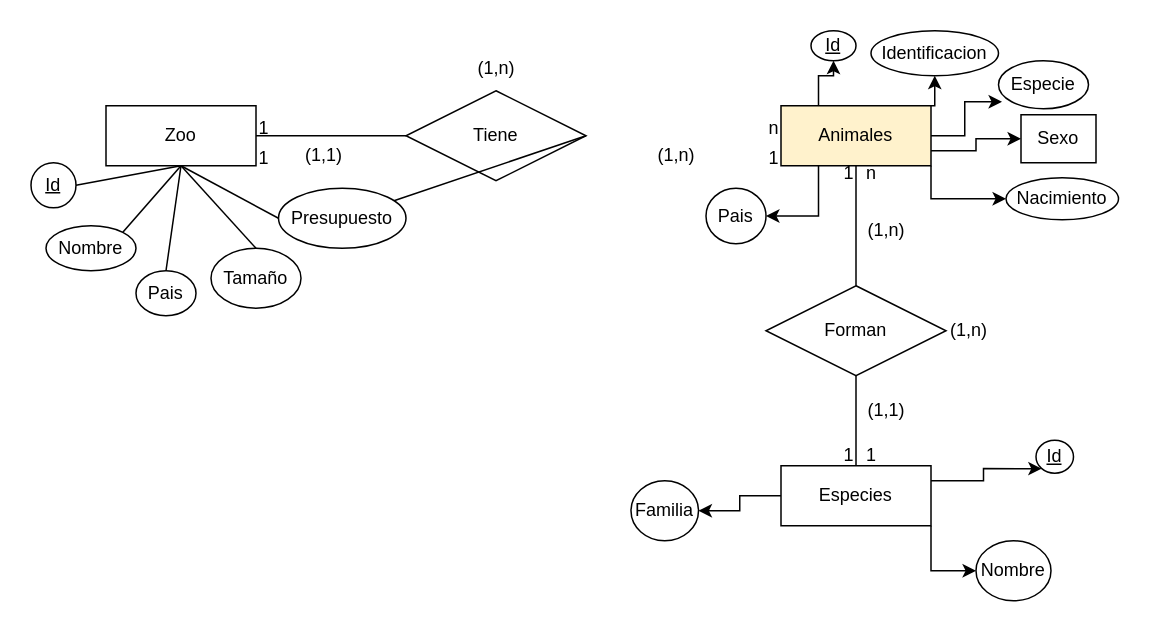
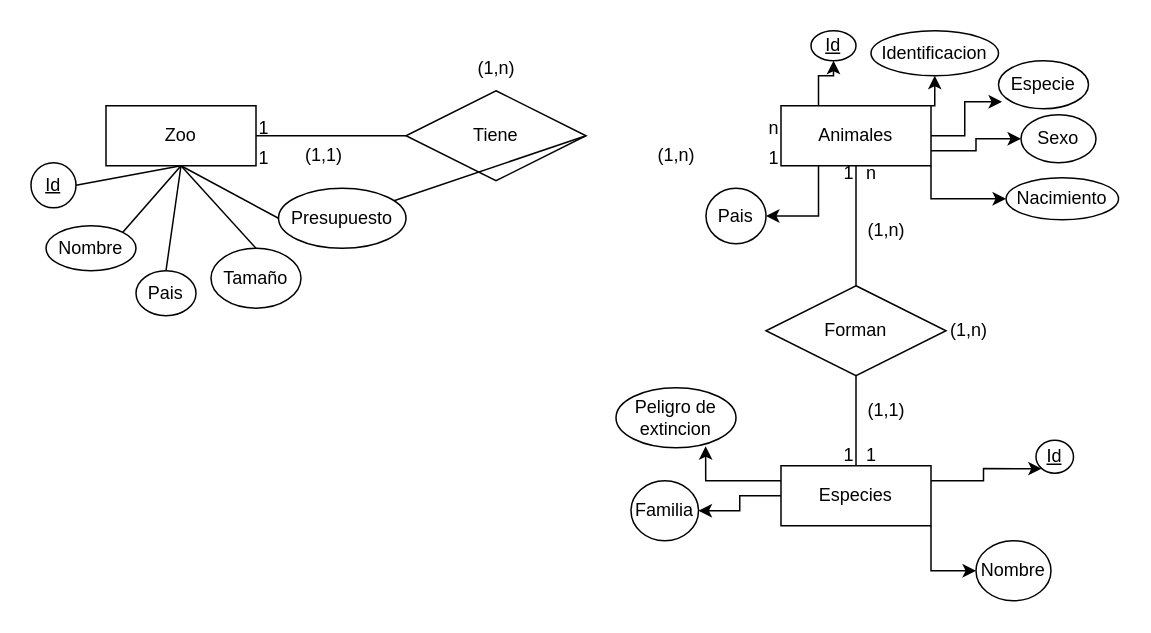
  <mxCell id="0" />
  <mxCell id="1" parent="0" />
  <mxCell id="2" value="Zoo" style="whiteSpace=wrap;html=1;align=center;" vertex="1" parent="1"><mxGeometry x="70" y="70" width="100" height="40" as="geometry" /></mxCell>
  <mxCell id="3" value="Tiene" style="shape=rhombus;perimeter=rhombusPerimeter;whiteSpace=wrap;html=1;align=center;" vertex="1" parent="1"><mxGeometry x="270" y="60" width="120" height="60" as="geometry" /></mxCell>
  <mxCell id="4" value="" style="endArrow=none;html=1;rounded=0;exitX=1;exitY=0.5;exitDx=0;exitDy=0;entryX=0;entryY=0.5;entryDx=0;entryDy=0;" edge="1" parent="1" source="2" target="3"><mxGeometry relative="1" as="geometry"><mxPoint x="180" y="90" as="sourcePoint" /><mxPoint x="270" y="90" as="targetPoint" /></mxGeometry></mxCell>
  <mxCell id="5" style="edgeStyle=orthogonalEdgeStyle;rounded=0;orthogonalLoop=1;jettySize=auto;html=1;exitX=1;exitY=0.75;exitDx=0;exitDy=0;" edge="1" parent="1" source="10" target="46"><mxGeometry relative="1" as="geometry" /></mxCell>
  <mxCell id="6" style="edgeStyle=orthogonalEdgeStyle;rounded=0;orthogonalLoop=1;jettySize=auto;html=1;exitX=0.25;exitY=0;exitDx=0;exitDy=0;" edge="1" parent="1" source="10" target="43"><mxGeometry relative="1" as="geometry" /></mxCell>
  <mxCell id="7" style="edgeStyle=orthogonalEdgeStyle;rounded=0;orthogonalLoop=1;jettySize=auto;html=1;exitX=0.75;exitY=0;exitDx=0;exitDy=0;entryX=0.5;entryY=1;entryDx=0;entryDy=0;" edge="1" parent="1" source="10" target="44"><mxGeometry relative="1" as="geometry" /></mxCell>
  <mxCell id="8" style="edgeStyle=orthogonalEdgeStyle;rounded=0;orthogonalLoop=1;jettySize=auto;html=1;exitX=1;exitY=1;exitDx=0;exitDy=0;entryX=0;entryY=0.5;entryDx=0;entryDy=0;" edge="1" parent="1" source="10" target="47"><mxGeometry relative="1" as="geometry" /></mxCell>
  <mxCell id="9" style="edgeStyle=orthogonalEdgeStyle;rounded=0;orthogonalLoop=1;jettySize=auto;html=1;exitX=0.25;exitY=1;exitDx=0;exitDy=0;entryX=1;entryY=0.5;entryDx=0;entryDy=0;" edge="1" parent="1" source="10" target="48"><mxGeometry relative="1" as="geometry" /></mxCell>
- <mxCell id="10" value="Animales" style="whiteSpace=wrap;html=1;align=center;fillColor=#fff2cc;" vertex="1" parent="1"><mxGeometry x="520" y="70" width="100" height="40" as="geometry" /></mxCell>
+ <mxCell id="10" value="Animales" style="whiteSpace=wrap;html=1;align=center;" vertex="1" parent="1"><mxGeometry x="520" y="70" width="100" height="40" as="geometry" /></mxCell>
  <mxCell id="11" value="" style="endArrow=none;html=1;rounded=0;exitX=1;exitY=0.5;exitDx=0;exitDy=0;" edge="1" parent="1" source="3" target="23"><mxGeometry relative="1" as="geometry"><mxPoint x="390" y="90" as="sourcePoint" /><mxPoint x="510" y="90" as="targetPoint" /></mxGeometry></mxCell>
  <mxCell id="12" value="Forman" style="shape=rhombus;perimeter=rhombusPerimeter;whiteSpace=wrap;html=1;align=center;" vertex="1" parent="1"><mxGeometry x="510" y="190" width="120" height="60" as="geometry" /></mxCell>
  <mxCell id="13" value="" style="endArrow=none;html=1;rounded=0;exitX=0.5;exitY=1;exitDx=0;exitDy=0;entryX=0.5;entryY=0;entryDx=0;entryDy=0;" edge="1" parent="1" source="10" target="12"><mxGeometry relative="1" as="geometry"><mxPoint x="530" y="150" as="sourcePoint" /><mxPoint x="690" y="150" as="targetPoint" /></mxGeometry></mxCell>
  <mxCell id="14" style="edgeStyle=orthogonalEdgeStyle;rounded=0;orthogonalLoop=1;jettySize=auto;html=1;exitX=1;exitY=0.25;exitDx=0;exitDy=0;entryX=0;entryY=1;entryDx=0;entryDy=0;" edge="1" parent="1" source="17" target="53"><mxGeometry relative="1" as="geometry" /></mxCell>
  <mxCell id="15" style="edgeStyle=orthogonalEdgeStyle;rounded=0;orthogonalLoop=1;jettySize=auto;html=1;exitX=1;exitY=1;exitDx=0;exitDy=0;entryX=0;entryY=0.5;entryDx=0;entryDy=0;" edge="1" parent="1" source="17" target="50"><mxGeometry relative="1" as="geometry" /></mxCell>
  <mxCell id="16" style="edgeStyle=orthogonalEdgeStyle;rounded=0;orthogonalLoop=1;jettySize=auto;html=1;exitX=0;exitY=0.5;exitDx=0;exitDy=0;entryX=1;entryY=0.5;entryDx=0;entryDy=0;" edge="1" parent="1" source="17" target="51"><mxGeometry relative="1" as="geometry" /></mxCell>
  <mxCell id="17" value="Especies" style="whiteSpace=wrap;html=1;align=center;" vertex="1" parent="1"><mxGeometry x="520" y="310" width="100" height="40" as="geometry" /></mxCell>
  <mxCell id="18" value="" style="endArrow=none;html=1;rounded=0;exitX=0.5;exitY=1;exitDx=0;exitDy=0;entryX=0.5;entryY=0;entryDx=0;entryDy=0;" edge="1" parent="1" source="12" target="17"><mxGeometry relative="1" as="geometry"><mxPoint x="470" y="300" as="sourcePoint" /><mxPoint x="630" y="300" as="targetPoint" /></mxGeometry></mxCell>
  <mxCell id="19" value="Id" style="ellipse;whiteSpace=wrap;html=1;align=center;fontStyle=4;" vertex="1" parent="1"><mxGeometry x="20" y="108" width="30" height="30" as="geometry" /></mxCell>
  <mxCell id="20" value="Nombre" style="ellipse;whiteSpace=wrap;html=1;align=center;" vertex="1" parent="1"><mxGeometry x="30" y="150" width="60" height="30" as="geometry" /></mxCell>
  <mxCell id="21" value="Pais" style="ellipse;whiteSpace=wrap;html=1;align=center;" vertex="1" parent="1"><mxGeometry x="90" y="180" width="40" height="30" as="geometry" /></mxCell>
  <mxCell id="22" value="Tamaño" style="ellipse;whiteSpace=wrap;html=1;align=center;" vertex="1" parent="1"><mxGeometry x="140" y="165" width="60" height="40" as="geometry" /></mxCell>
  <mxCell id="23" value="Presupuesto" style="ellipse;whiteSpace=wrap;html=1;align=center;" vertex="1" parent="1"><mxGeometry x="185" y="125" width="85" height="40" as="geometry" /></mxCell>
  <mxCell id="24" value="(1,n)" style="text;html=1;align=center;verticalAlign=middle;resizable=0;points=[];autosize=1;strokeColor=none;fillColor=none;" vertex="1" parent="1"><mxGeometry x="305" y="30" width="50" height="30" as="geometry" /></mxCell>
  <mxCell id="25" value="(1,n)" style="text;html=1;align=center;verticalAlign=middle;resizable=0;points=[];autosize=1;strokeColor=none;fillColor=none;" vertex="1" parent="1"><mxGeometry x="620" y="205" width="50" height="30" as="geometry" /></mxCell>
  <mxCell id="26" value="1" style="text;html=1;align=center;verticalAlign=middle;resizable=0;points=[];autosize=1;strokeColor=none;fillColor=none;" vertex="1" parent="1"><mxGeometry x="160" y="70" width="30" height="30" as="geometry" /></mxCell>
  <mxCell id="27" value="n" style="text;html=1;align=center;verticalAlign=middle;resizable=0;points=[];autosize=1;strokeColor=none;fillColor=none;" vertex="1" parent="1"><mxGeometry x="500" y="70" width="30" height="30" as="geometry" /></mxCell>
  <mxCell id="28" value="1" style="text;html=1;align=center;verticalAlign=middle;resizable=0;points=[];autosize=1;strokeColor=none;fillColor=none;" vertex="1" parent="1"><mxGeometry x="160" y="90" width="30" height="30" as="geometry" /></mxCell>
  <mxCell id="29" value="1" style="text;html=1;align=center;verticalAlign=middle;resizable=0;points=[];autosize=1;strokeColor=none;fillColor=none;" vertex="1" parent="1"><mxGeometry x="500" y="90" width="30" height="30" as="geometry" /></mxCell>
  <mxCell id="30" value="(1,n)" style="text;html=1;align=center;verticalAlign=middle;resizable=0;points=[];autosize=1;strokeColor=none;fillColor=none;" vertex="1" parent="1"><mxGeometry x="425" y="88" width="50" height="30" as="geometry" /></mxCell>
  <mxCell id="31" value="(1,1)" style="text;html=1;align=center;verticalAlign=middle;resizable=0;points=[];autosize=1;strokeColor=none;fillColor=none;" vertex="1" parent="1"><mxGeometry x="190" y="88" width="50" height="30" as="geometry" /></mxCell>
  <mxCell id="32" value="1" style="text;html=1;align=center;verticalAlign=middle;resizable=0;points=[];autosize=1;strokeColor=none;fillColor=none;" vertex="1" parent="1"><mxGeometry x="565" y="288" width="30" height="30" as="geometry" /></mxCell>
  <mxCell id="33" value="n" style="text;html=1;align=center;verticalAlign=middle;resizable=0;points=[];autosize=1;strokeColor=none;fillColor=none;" vertex="1" parent="1"><mxGeometry x="565" y="100" width="30" height="30" as="geometry" /></mxCell>
  <mxCell id="34" value="1" style="text;html=1;align=center;verticalAlign=middle;resizable=0;points=[];autosize=1;strokeColor=none;fillColor=none;" vertex="1" parent="1"><mxGeometry x="550" y="100" width="30" height="30" as="geometry" /></mxCell>
  <mxCell id="35" value="1" style="text;html=1;align=center;verticalAlign=middle;resizable=0;points=[];autosize=1;strokeColor=none;fillColor=none;" vertex="1" parent="1"><mxGeometry x="550" y="288" width="30" height="30" as="geometry" /></mxCell>
  <mxCell id="36" value="(1,n)" style="text;html=1;align=center;verticalAlign=middle;resizable=0;points=[];autosize=1;strokeColor=none;fillColor=none;" vertex="1" parent="1"><mxGeometry x="565" y="138" width="50" height="30" as="geometry" /></mxCell>
  <mxCell id="37" value="(1,1)" style="text;html=1;align=center;verticalAlign=middle;resizable=0;points=[];autosize=1;strokeColor=none;fillColor=none;" vertex="1" parent="1"><mxGeometry x="565" y="258" width="50" height="30" as="geometry" /></mxCell>
  <mxCell id="38" value="" style="endArrow=none;html=1;rounded=0;exitX=0.5;exitY=1;exitDx=0;exitDy=0;entryX=1;entryY=0.5;entryDx=0;entryDy=0;" edge="1" parent="1" source="2" target="19"><mxGeometry relative="1" as="geometry"><mxPoint x="110" y="150" as="sourcePoint" /><mxPoint x="270" y="150" as="targetPoint" /></mxGeometry></mxCell>
  <mxCell id="39" value="" style="endArrow=none;html=1;rounded=0;exitX=0.5;exitY=1;exitDx=0;exitDy=0;entryX=1;entryY=0;entryDx=0;entryDy=0;" edge="1" parent="1" source="2" target="20"><mxGeometry relative="1" as="geometry"><mxPoint x="130" y="120" as="sourcePoint" /><mxPoint x="60" y="133" as="targetPoint" /></mxGeometry></mxCell>
  <mxCell id="40" value="" style="endArrow=none;html=1;rounded=0;entryX=0.5;entryY=0;entryDx=0;entryDy=0;" edge="1" parent="1" target="21"><mxGeometry relative="1" as="geometry"><mxPoint x="120" y="110" as="sourcePoint" /><mxPoint x="70" y="143" as="targetPoint" /></mxGeometry></mxCell>
  <mxCell id="41" value="" style="endArrow=none;html=1;rounded=0;entryX=0.5;entryY=0;entryDx=0;entryDy=0;" edge="1" parent="1" target="22"><mxGeometry relative="1" as="geometry"><mxPoint x="120" y="110" as="sourcePoint" /><mxPoint x="80" y="153" as="targetPoint" /></mxGeometry></mxCell>
  <mxCell id="42" value="" style="endArrow=none;html=1;rounded=0;entryX=0;entryY=0.5;entryDx=0;entryDy=0;" edge="1" parent="1" target="23"><mxGeometry relative="1" as="geometry"><mxPoint x="120" y="110" as="sourcePoint" /><mxPoint x="90" y="163" as="targetPoint" /></mxGeometry></mxCell>
  <mxCell id="43" value="Id" style="ellipse;whiteSpace=wrap;html=1;align=center;fontStyle=4;" vertex="1" parent="1"><mxGeometry x="540" width="30" height="20" as="geometry" y="20" /></mxCell>
  <mxCell id="44" value="Identificacion" style="ellipse;whiteSpace=wrap;html=1;align=center;" vertex="1" parent="1"><mxGeometry x="580" width="85" height="30" as="geometry" y="20" /></mxCell>
  <mxCell id="45" value="Especie" style="ellipse;whiteSpace=wrap;html=1;align=center;" vertex="1" parent="1"><mxGeometry x="665" y="40" width="60" height="32" as="geometry" /></mxCell>
- <mxCell id="46" value="Sexo" style="whiteSpace=wrap;html=1;align=center;rounded=0;" vertex="1" parent="1"><mxGeometry x="680" y="76" width="50" height="32" as="geometry" /></mxCell>
+ <mxCell id="46" value="Sexo" style="ellipse;whiteSpace=wrap;html=1;align=center;" vertex="1" parent="1"><mxGeometry x="680" y="76" width="50" height="32" as="geometry" /></mxCell>
  <mxCell id="47" value="Nacimiento" style="ellipse;whiteSpace=wrap;html=1;align=center;" vertex="1" parent="1"><mxGeometry x="670" y="118" width="75" height="28" as="geometry" /></mxCell>
  <mxCell id="48" value="Pais" style="ellipse;whiteSpace=wrap;html=1;align=center;" vertex="1" parent="1"><mxGeometry x="470" y="125" width="40" height="37" as="geometry" /></mxCell>
  <mxCell id="49" style="edgeStyle=orthogonalEdgeStyle;rounded=0;orthogonalLoop=1;jettySize=auto;html=1;entryX=0.039;entryY=0.854;entryDx=0;entryDy=0;entryPerimeter=0;" edge="1" parent="1" source="10" target="45"><mxGeometry relative="1" as="geometry" /></mxCell>
  <mxCell id="50" value="Nombre" style="ellipse;whiteSpace=wrap;html=1;align=center;" vertex="1" parent="1"><mxGeometry x="650" y="360" width="50" height="40" as="geometry" /></mxCell>
  <mxCell id="51" value="Familia" style="ellipse;whiteSpace=wrap;html=1;align=center;" vertex="1" parent="1"><mxGeometry x="420" y="320" width="45" height="40" as="geometry" /></mxCell>
+ <mxCell id="52" value="Peligro de&lt;div&gt;extincion&lt;/div&gt;" style="ellipse;whiteSpace=wrap;html=1;align=center;" vertex="1" parent="1"><mxGeometry x="410" y="258" width="80" height="40" as="geometry" /></mxCell>
  <mxCell id="53" value="Id" style="ellipse;whiteSpace=wrap;html=1;align=center;fontStyle=4;" vertex="1" parent="1"><mxGeometry x="690" y="293" width="25" height="22" as="geometry" /></mxCell>
+ <mxCell id="54" style="edgeStyle=orthogonalEdgeStyle;rounded=0;orthogonalLoop=1;jettySize=auto;html=1;exitX=0;exitY=0.25;exitDx=0;exitDy=0;entryX=0.747;entryY=0.975;entryDx=0;entryDy=0;entryPerimeter=0;" edge="1" parent="1" source="17" target="52"><mxGeometry relative="1" as="geometry" /></mxCell>
